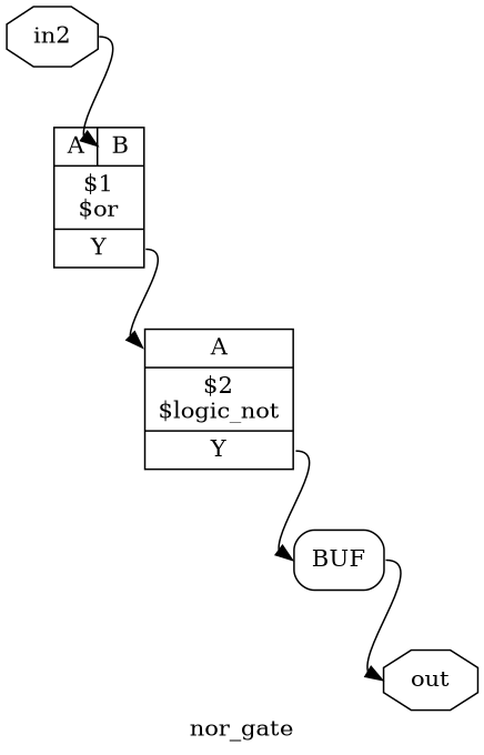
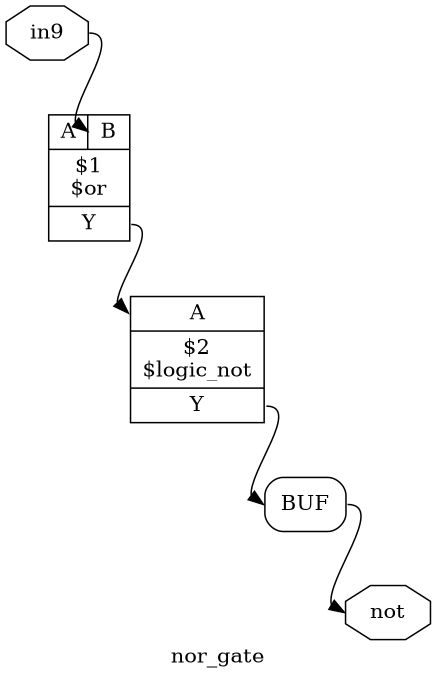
  digraph {
    label=nor_gate
    rankdir=TB
    remincross=true
    node [shape=octagon]
    edge [color=black tailport="p7:e"]
-   n1 [color=black fontcolor=black label=out]
-   n2 [color=black fontcolor=black label=in2]
+   n1 [color=black fontcolor=black label=not]
+   n2 [color=black fontcolor=black label=in9]
    n3 [label="{{<p6> A|<p9> B}|$1\n$or|{<p7> Y}}" shape=record]
    n4 [label="{{<p6> A}|$2\n$logic_not|{<p7> Y}}" shape=record]
    n5 [label=BUF shape=box style=rounded]
    n2 -> n3 [headport="p9:w" tailport=e]
    n3 -> n4 [headport="p6:w"]
    n4 -> n5 [headport="w:w"]
    n5 -> n1 [headport=w tailport="e:e"]
  }
